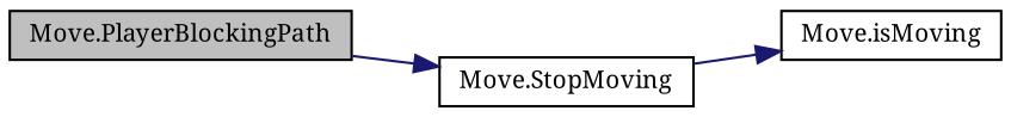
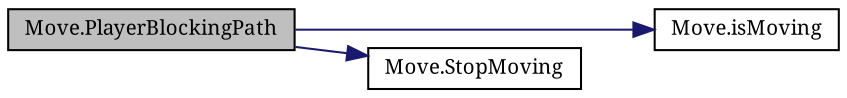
  digraph {
    fontname="Noto Serif"
    rankdir=LR
    node [color=black fillcolor=white fontname="Noto Serif" fontsize=10 shape=record style=filled]
    edge [color=midnightblue fontname="Noto Serif" fontsize=10 labelfontname=Helvetica labelfontsize=10 style=solid]
    n1 [fillcolor=grey75 fontcolor=black height=0.2 label="Move.PlayerBlockingPath" width=0.4]
    n2 [height=0.2 label="Move.isMoving" width=0.4]
    n3 [height=0.2 label="Move.StopMoving" width=0.4]
-   n3 -> n2
+   n1 -> n2
    n1 -> n3
  }
